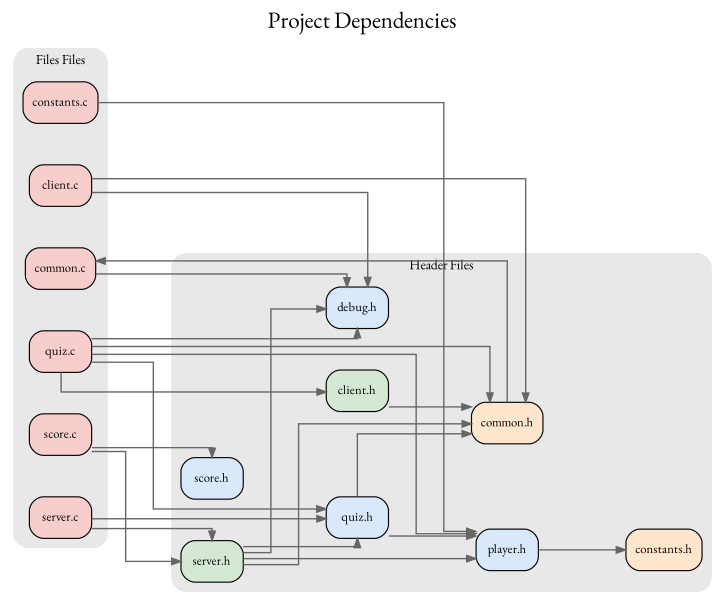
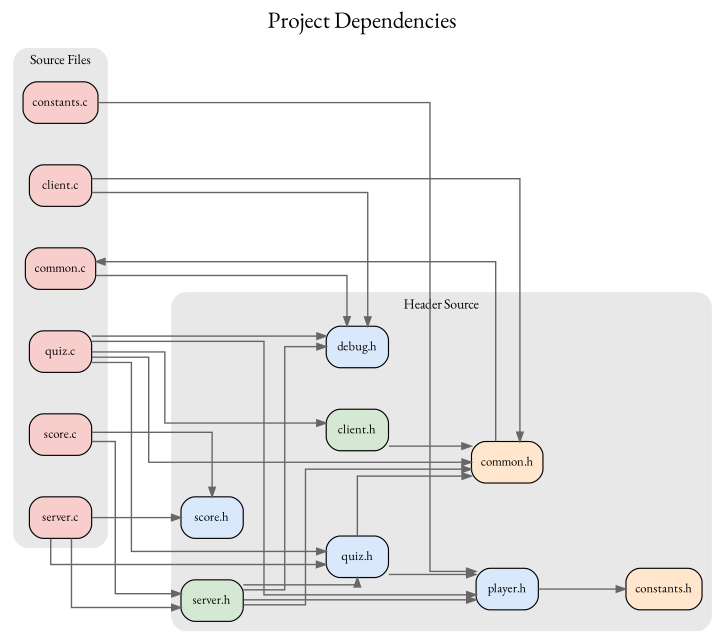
  digraph {
    fontname="EB Garamond"
    fontsize=20
    label="Project Dependencies"
    labelloc=t
    nodesep=0.5
    rankdir=LR
    ranksep=1.0
    splines=ortho
    node [fillcolor="#F8CECC" fontname="EB Garamond" fontsize=11 shape=box style="filled,rounded"]
    edge [arrowsize=0.8 color="#666666" fontname="EB Garamond" penwidth=1.2]
    n1 [fillcolor="#FFE6CC" label="constants.h"]
    n2 [fillcolor="#FFE6CC" label="common.h"]
    n3 [fillcolor="#DAE8FC" label="player.h"]
    n4 [fillcolor="#DAE8FC" label="quiz.h"]
    n5 [fillcolor="#DAE8FC" label="debug.h"]
    n6 [fillcolor="#D5E8D4" label="client.h"]
    n7 [fillcolor="#DAE8FC" label="score.h"]
    n8 [fillcolor="#D5E8D4" label="server.h"]
    n9 [label="client.c"]
    n10 [label="common.c"]
    n11 [label="constants.c"]
    n12 [label="quiz.c"]
    n13 [label="score.c"]
    n14 [label="server.c"]
    subgraph cluster_1 {
      color="#E8E8E8"
      fontsize=12
-     label="Header Files"
+     label="Header Source"
      style="filled,rounded"
      subgraph sub_2 {
        color="#E8E8E8"
        fontsize=12
        label="Header Files"
        rank=same
        style="filled,rounded"
        n1
      }
      subgraph sub_3 {
        color="#E8E8E8"
        fontsize=12
        label="Header Files"
        rank=same
        style="filled,rounded"
        n2
        n3
      }
      subgraph sub_4 {
        color="#E8E8E8"
        fontsize=12
        label="Header Files"
        rank=same
        style="filled,rounded"
        n4
        n5
        n6
      }
      subgraph sub_5 {
        color="#E8E8E8"
        fontsize=12
        label="Header Files"
        rank=same
        style="filled,rounded"
        n7
        n8
      }
    }
    subgraph cluster_6 {
      color="#E8E8E8"
      fontsize=12
-     label="Files Files"
+     label="Source Files"
      style="filled,rounded"
      subgraph sub_7 {
        color="#E8E8E8"
        fontsize=12
        label="Source Files"
        rank=same
        style="filled,rounded"
        n9
        n10
      }
      subgraph sub_8 {
        color="#E8E8E8"
        fontsize=12
        label="Source Files"
        rank=same
        style="filled,rounded"
        n11
        n12
      }
      subgraph sub_9 {
        color="#E8E8E8"
        fontsize=12
        label="Source Files"
        rank=same
        style="filled,rounded"
        n13
        n14
      }
    }
    n2 -> n10
    n3 -> n1
    n4 -> n2
    n4 -> n3
    n6 -> n2
    n8 -> n2
    n8 -> n3
    n8 -> n4
    n8 -> n5
    n9 -> n2
    n9 -> n5
    n10 -> n5
    n11 -> n3
    n12 -> n2
    n12 -> n3
    n12 -> n4
    n12 -> n5
    n12 -> n6
    n13 -> n7
    n13 -> n8
    n14 -> n4
+   n14 -> n7
    n14 -> n8
  }
